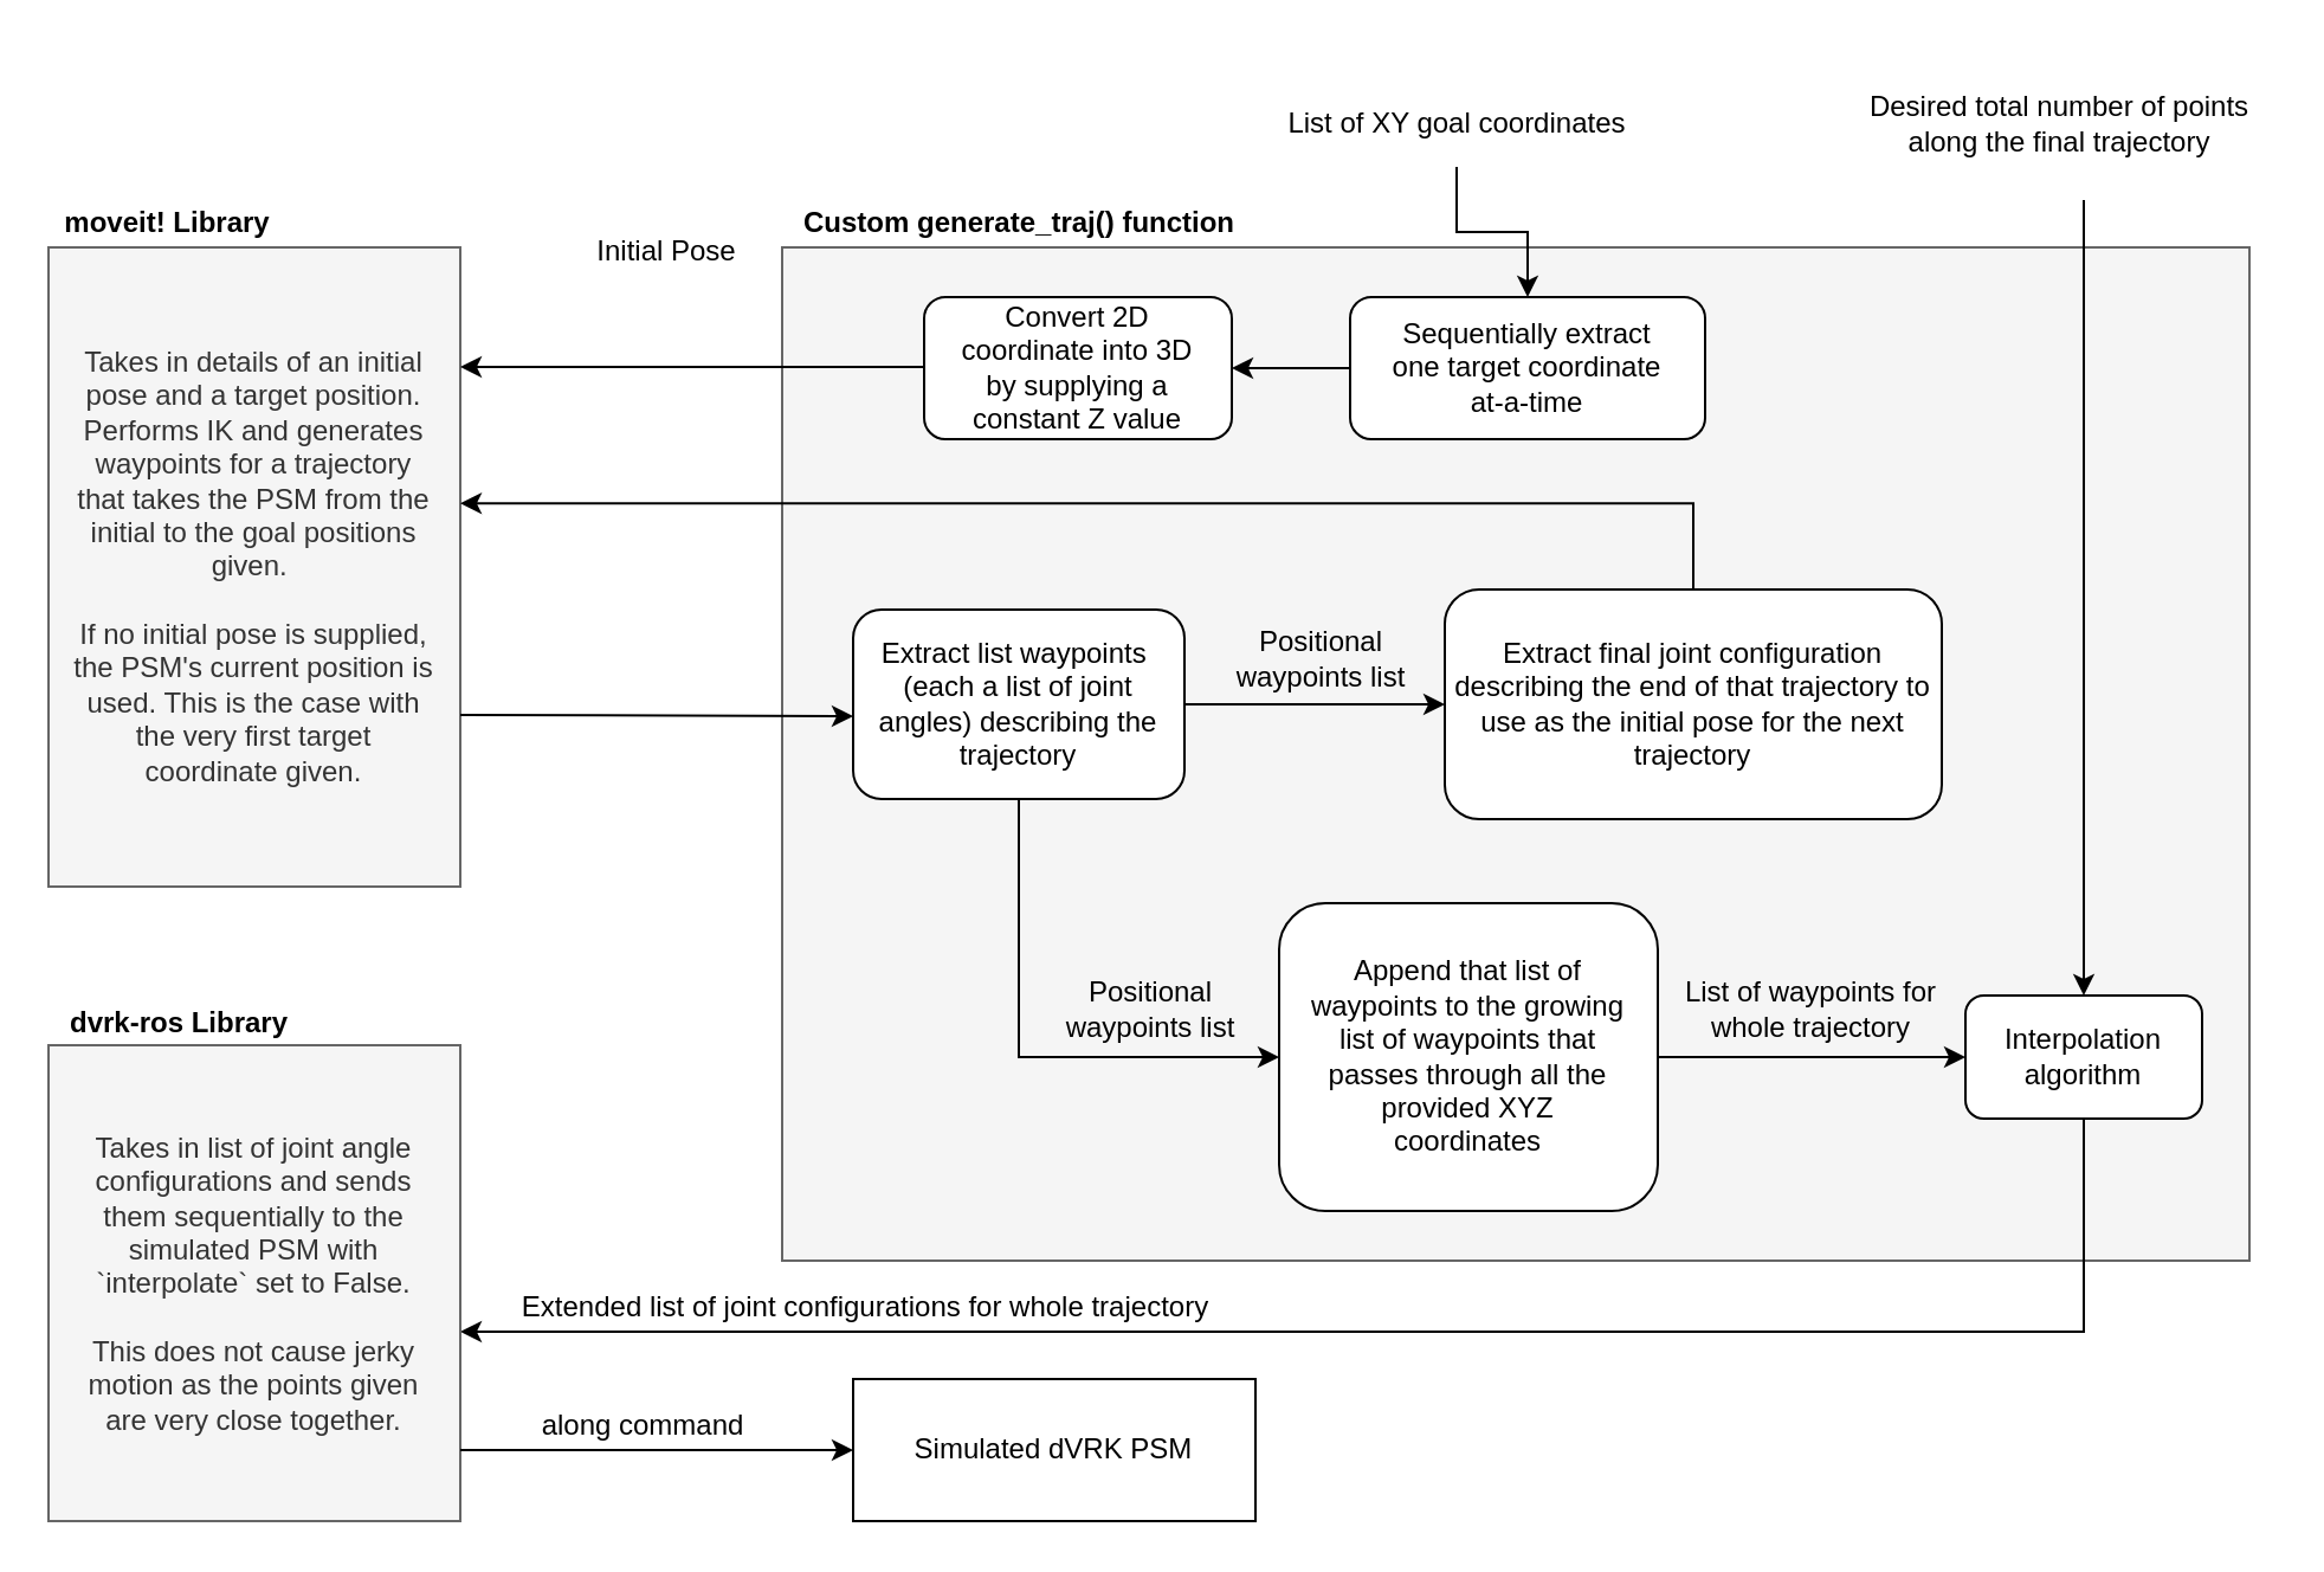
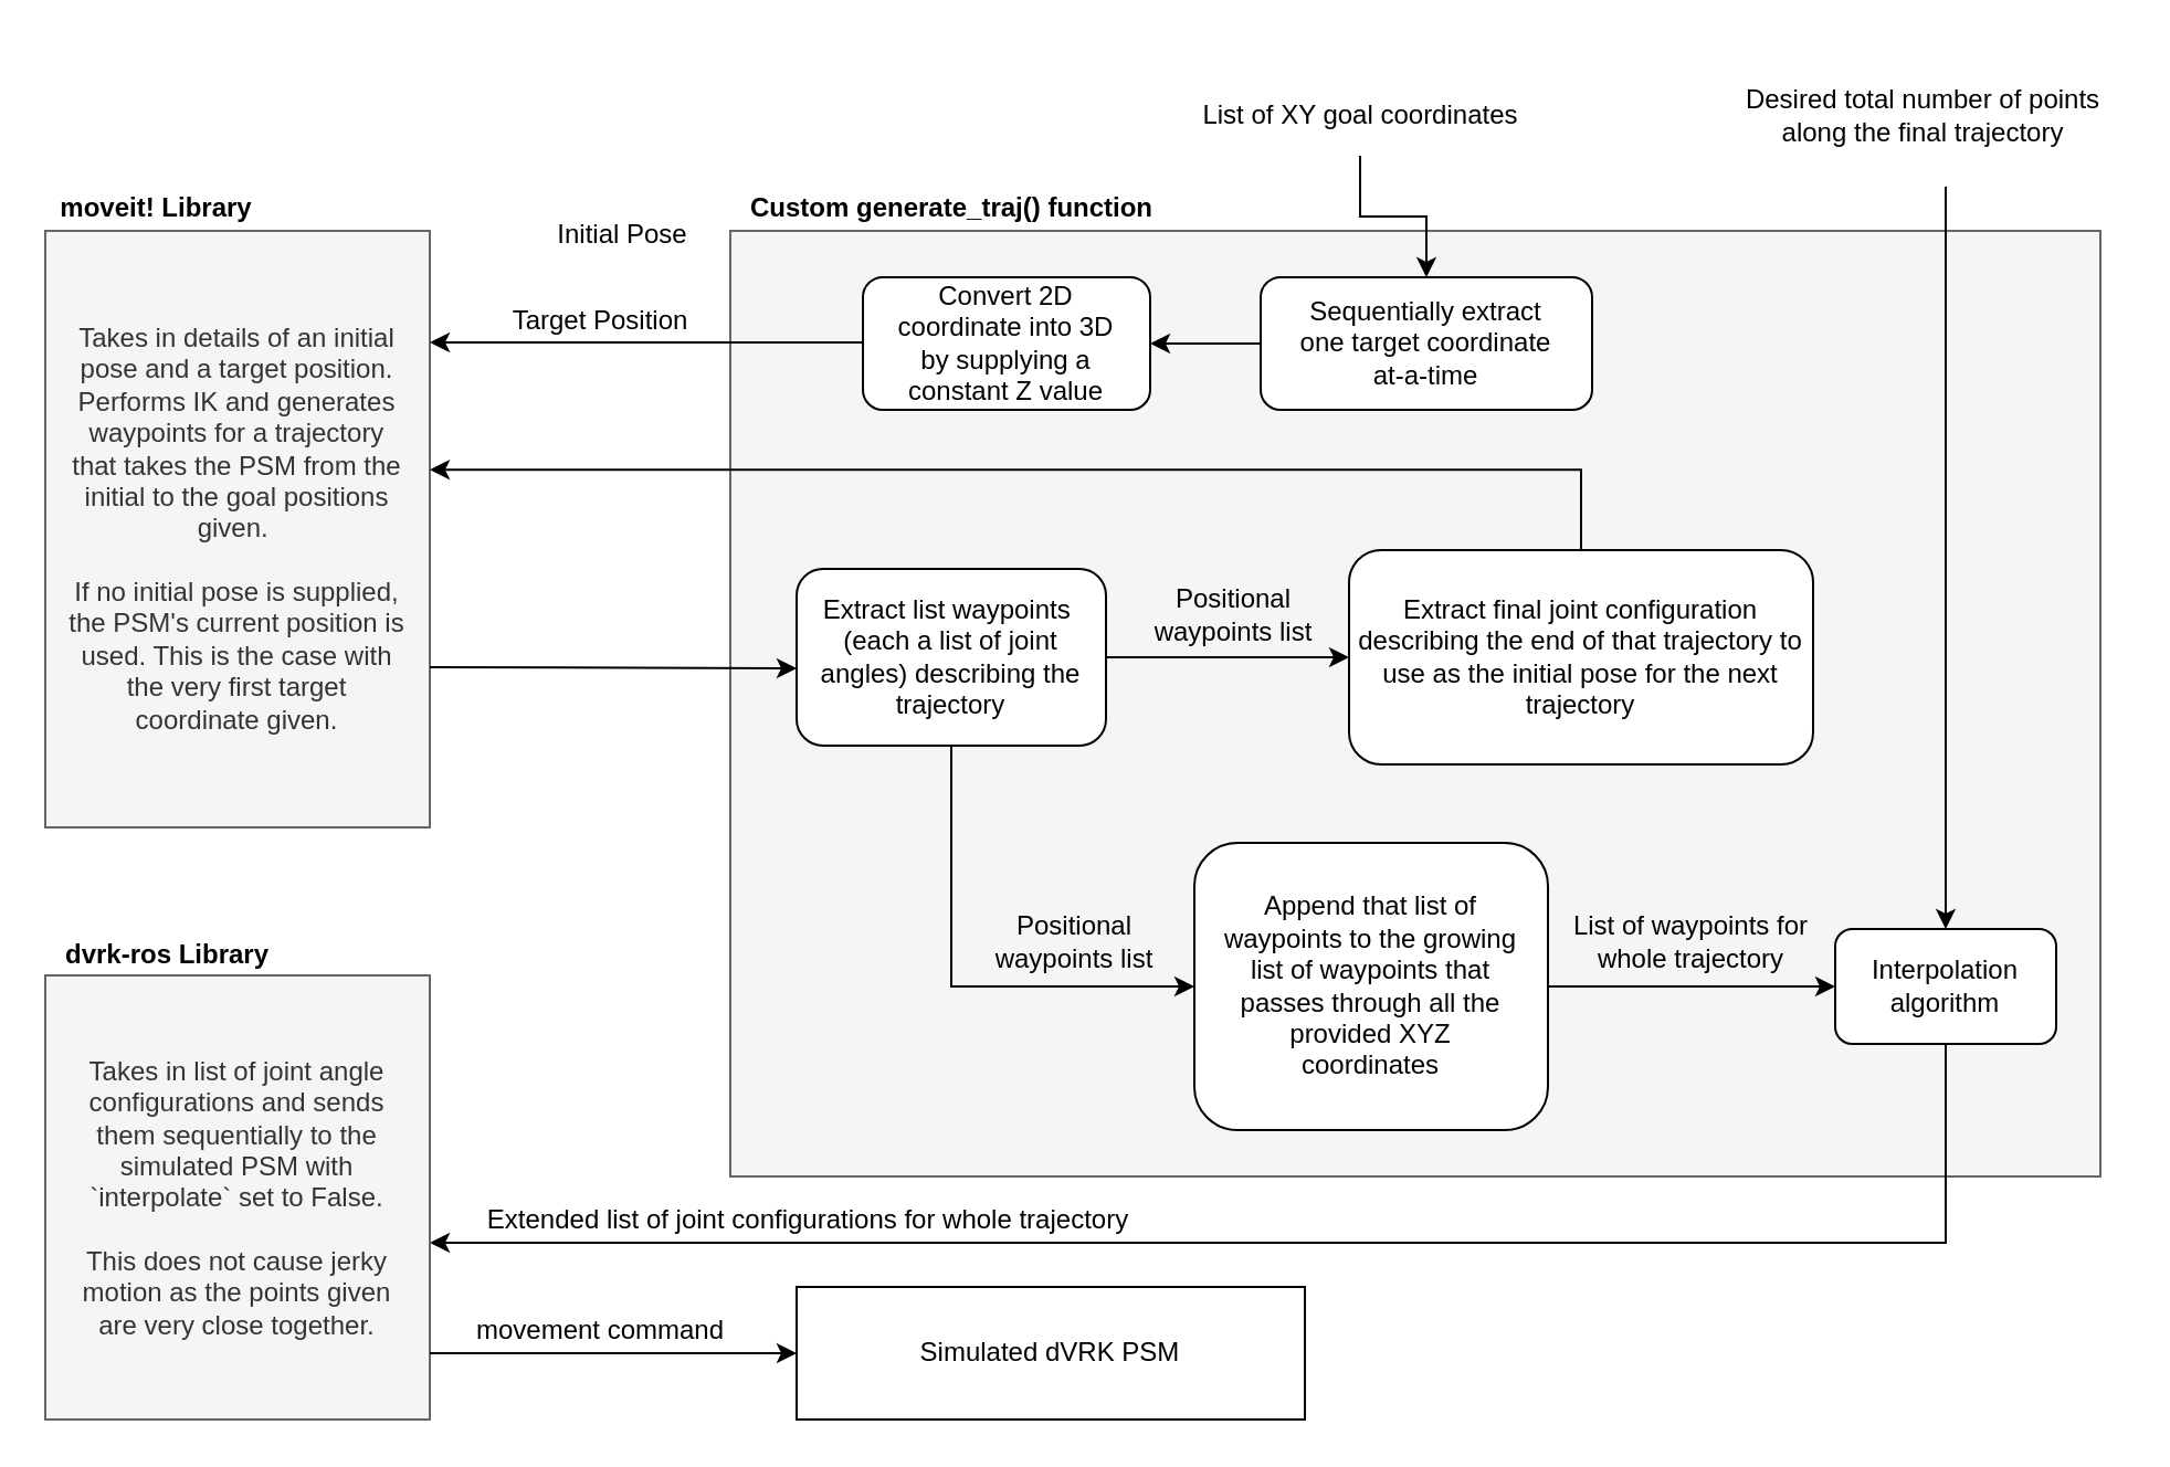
  <mxCell id="0" />
  <mxCell id="1" parent="0" />
  <mxCell id="2" value="" style="rounded=0;whiteSpace=wrap;html=1;fillColor=#f5f5f5;strokeColor=#666666;fontColor=#333333;" vertex="1" parent="1"><mxGeometry x="330" y="104" width="620" height="428" as="geometry" /></mxCell>
  <mxCell id="3" value="Takes in details of an initial pose and a target position. Performs IK and generates waypoints for a trajectory that takes the PSM from the initial to the goal positions given.&amp;nbsp;&lt;br&gt;&lt;br&gt;If no initial pose is supplied, the PSM's current position is used. This is the case with the very first target coordinate given." style="rounded=0;whiteSpace=wrap;html=1;spacingLeft=10;spacingRight=10;fillColor=#f5f5f5;strokeColor=#666666;fontColor=#333333;" vertex="1" parent="1"><mxGeometry x="20" y="104" width="174" height="270" as="geometry" /></mxCell>
  <mxCell id="4" style="edgeStyle=orthogonalEdgeStyle;rounded=0;orthogonalLoop=1;jettySize=auto;html=1;" edge="1" parent="1" source="5" target="21"><mxGeometry relative="1" as="geometry" /></mxCell>
  <mxCell id="5" value="Sequentially extract one target coordinate at-a-time" style="rounded=1;whiteSpace=wrap;html=1;spacingLeft=10;spacingRight=10;" vertex="1" parent="1"><mxGeometry x="570" y="125" width="150" height="60" as="geometry" /></mxCell>
+ <mxCell id="6" value="Target Position" style="text;html=1;align=center;verticalAlign=middle;resizable=0;points=[];autosize=1;" vertex="1" parent="1"><mxGeometry x="226" y="135" width="90" height="20" as="geometry" /></mxCell>
  <mxCell id="7" value="" style="endArrow=classic;html=1;exitX=1;exitY=0.75;exitDx=0;exitDy=0;" edge="1" parent="1"><mxGeometry width="50" height="50" relative="1" as="geometry"><mxPoint x="194" y="301.5" as="sourcePoint" /><mxPoint x="360" y="302" as="targetPoint" /></mxGeometry></mxCell>
  <mxCell id="8" style="edgeStyle=orthogonalEdgeStyle;rounded=0;orthogonalLoop=1;jettySize=auto;html=1;exitX=1;exitY=0.5;exitDx=0;exitDy=0;entryX=0;entryY=0.5;entryDx=0;entryDy=0;" edge="1" parent="1" source="10" target="13"><mxGeometry relative="1" as="geometry" /></mxCell>
  <mxCell id="9" style="edgeStyle=orthogonalEdgeStyle;rounded=0;orthogonalLoop=1;jettySize=auto;html=1;entryX=0;entryY=0.5;entryDx=0;entryDy=0;" edge="1" parent="1" source="10" target="15"><mxGeometry relative="1" as="geometry"><Array as="points"><mxPoint x="430" y="446" /></Array></mxGeometry></mxCell>
  <mxCell id="10" value="Extract list waypoints&amp;nbsp; (each a list of joint angles) describing the trajectory" style="rounded=1;whiteSpace=wrap;html=1;" vertex="1" parent="1"><mxGeometry x="360" y="257" width="140" height="80" as="geometry" /></mxCell>
  <mxCell id="11" value="Initial Pose" style="text;html=1;align=center;verticalAlign=middle;resizable=0;points=[];autosize=1;" vertex="1" parent="1"><mxGeometry x="246" y="96" width="70" height="20" as="geometry" /></mxCell>
  <mxCell id="12" style="edgeStyle=orthogonalEdgeStyle;rounded=0;orthogonalLoop=1;jettySize=auto;html=1;entryX=1;entryY=0.419;entryDx=0;entryDy=0;entryPerimeter=0;" edge="1" parent="1" source="13"><mxGeometry relative="1" as="geometry"><mxPoint x="194" y="212.13" as="targetPoint" /><Array as="points"><mxPoint x="715" y="212" /></Array></mxGeometry></mxCell>
  <mxCell id="13" value="Extract final joint configuration describing the end of that trajectory to use as the initial pose for the next trajectory" style="rounded=1;whiteSpace=wrap;html=1;" vertex="1" parent="1"><mxGeometry x="610" y="248.5" width="210" height="97" as="geometry" /></mxCell>
  <mxCell id="14" style="edgeStyle=orthogonalEdgeStyle;rounded=0;orthogonalLoop=1;jettySize=auto;html=1;" edge="1" parent="1" source="15" target="23"><mxGeometry relative="1" as="geometry" /></mxCell>
  <mxCell id="15" value="Append that list of waypoints to the growing list of waypoints that passes through all the provided XYZ coordinates" style="rounded=1;whiteSpace=wrap;html=1;spacingLeft=10;spacingRight=10;" vertex="1" parent="1"><mxGeometry x="540" y="381" width="160" height="130" as="geometry" /></mxCell>
  <mxCell id="16" value="moveit! Library" style="text;html=1;align=center;verticalAlign=middle;resizable=0;points=[];autosize=1;fontStyle=1" vertex="1" parent="1"><mxGeometry x="20" y="84" width="100" height="20" as="geometry" /></mxCell>
  <mxCell id="17" value="Positional waypoints list" style="text;html=1;strokeColor=none;fillColor=none;align=center;verticalAlign=middle;whiteSpace=wrap;rounded=0;" vertex="1" parent="1"><mxGeometry x="441" y="410" width="90" height="32" as="geometry" /></mxCell>
  <mxCell id="18" value="Positional waypoints list" style="text;html=1;strokeColor=none;fillColor=none;align=center;verticalAlign=middle;whiteSpace=wrap;rounded=0;" vertex="1" parent="1"><mxGeometry x="513" y="268" width="90" height="20" as="geometry" /></mxCell>
  <mxCell id="19" value="List of waypoints for whole trajectory" style="text;html=1;strokeColor=none;fillColor=none;align=center;verticalAlign=middle;whiteSpace=wrap;rounded=0;" vertex="1" parent="1"><mxGeometry x="710" y="411" width="110" height="30" as="geometry" /></mxCell>
  <mxCell id="20" style="edgeStyle=orthogonalEdgeStyle;rounded=0;orthogonalLoop=1;jettySize=auto;html=1;entryX=1;entryY=0.25;entryDx=0;entryDy=0;" edge="1" parent="1" source="21"><mxGeometry relative="1" as="geometry"><mxPoint x="194" y="154.5" as="targetPoint" /></mxGeometry></mxCell>
  <mxCell id="21" value="Convert 2D coordinate into 3D by supplying a constant Z value" style="rounded=1;whiteSpace=wrap;html=1;spacingLeft=10;spacingRight=10;" vertex="1" parent="1"><mxGeometry x="390" y="125" width="130" height="60" as="geometry" /></mxCell>
  <mxCell id="22" style="edgeStyle=orthogonalEdgeStyle;rounded=0;orthogonalLoop=1;jettySize=auto;html=1;entryX=1;entryY=0.602;entryDx=0;entryDy=0;entryPerimeter=0;" edge="1" parent="1" source="23" target="28"><mxGeometry relative="1" as="geometry"><Array as="points"><mxPoint x="880" y="562" /></Array></mxGeometry></mxCell>
  <mxCell id="23" value="Interpolation algorithm" style="rounded=1;whiteSpace=wrap;html=1;" vertex="1" parent="1"><mxGeometry x="830" y="420" width="100" height="52" as="geometry" /></mxCell>
  <mxCell id="24" style="edgeStyle=orthogonalEdgeStyle;rounded=0;orthogonalLoop=1;jettySize=auto;html=1;entryX=0.5;entryY=0;entryDx=0;entryDy=0;" edge="1" parent="1" source="25" target="23"><mxGeometry relative="1" as="geometry"><Array as="points"><mxPoint x="880" y="92" /><mxPoint x="880" y="92" /></Array></mxGeometry></mxCell>
  <mxCell id="25" value="&lt;span&gt;Desired total number of points along the final trajectory&lt;/span&gt;" style="text;html=1;strokeColor=none;fillColor=none;align=center;verticalAlign=middle;whiteSpace=wrap;rounded=0;" vertex="1" parent="1"><mxGeometry x="780" y="20" width="180" height="64" as="geometry" /></mxCell>
  <mxCell id="26" style="edgeStyle=orthogonalEdgeStyle;rounded=0;orthogonalLoop=1;jettySize=auto;html=1;" edge="1" parent="1" source="27" target="5"><mxGeometry relative="1" as="geometry" /></mxCell>
  <mxCell id="27" value="&lt;span&gt;List of XY goal coordinates&lt;/span&gt;" style="text;html=1;strokeColor=none;fillColor=none;align=center;verticalAlign=middle;whiteSpace=wrap;rounded=0;" vertex="1" parent="1"><mxGeometry x="535.5" y="34" width="159" height="36" as="geometry" /></mxCell>
  <mxCell id="28" value="Takes in list of joint angle configurations and sends them sequentially to the simulated PSM with `interpolate` set to False.&lt;br&gt;&lt;br&gt;This does not cause jerky motion as the points given are very close together." style="rounded=0;whiteSpace=wrap;html=1;spacingLeft=10;spacingRight=10;fillColor=#f5f5f5;strokeColor=#666666;fontColor=#333333;" vertex="1" parent="1"><mxGeometry x="20" y="441" width="174" height="201" as="geometry" /></mxCell>
  <mxCell id="29" value="dvrk-ros Library" style="text;html=1;align=center;verticalAlign=middle;resizable=0;points=[];autosize=1;fontStyle=1" vertex="1" parent="1"><mxGeometry x="20" y="422" width="110" height="20" as="geometry" /></mxCell>
  <mxCell id="30" value="Custom&amp;nbsp;generate_traj() function" style="text;html=1;align=center;verticalAlign=middle;resizable=0;points=[];autosize=1;fontStyle=1" vertex="1" parent="1"><mxGeometry x="330" y="84" width="200" height="20" as="geometry" /></mxCell>
- <mxCell id="31" value="Simulated dVRK PSM" style="rounded=0;whiteSpace=wrap;html=1;" vertex="1" parent="1"><mxGeometry x="360" y="582" width="170" height="60" as="geometry" /></mxCell>
+ <mxCell id="31" value="Simulated dVRK PSM" style="rounded=0;whiteSpace=wrap;html=1;" vertex="1" parent="1"><mxGeometry x="360" y="582" width="230" height="60" as="geometry" /></mxCell>
  <mxCell id="32" value="" style="endArrow=classic;html=1;entryX=0;entryY=0.5;entryDx=0;entryDy=0;exitX=1;exitY=0.851;exitDx=0;exitDy=0;exitPerimeter=0;" edge="1" parent="1" source="28" target="31"><mxGeometry width="50" height="50" relative="1" as="geometry"><mxPoint x="200" y="612" as="sourcePoint" /><mxPoint x="300" y="652" as="targetPoint" /></mxGeometry></mxCell>
- <mxCell id="33" value="along command" style="text;html=1;align=center;verticalAlign=middle;resizable=0;points=[];autosize=1;" vertex="1" parent="1"><mxGeometry x="206" y="592" width="130" height="20" as="geometry" /></mxCell>
+ <mxCell id="33" value="movement command" style="text;html=1;align=center;verticalAlign=middle;resizable=0;points=[];autosize=1;" vertex="1" parent="1"><mxGeometry x="206" y="592" width="130" height="20" as="geometry" /></mxCell>
  <mxCell id="34" value="Extended list of joint configurations for whole trajectory" style="text;html=1;align=center;verticalAlign=middle;resizable=0;points=[];autosize=1;" vertex="1" parent="1"><mxGeometry x="210" y="542" width="310" height="20" as="geometry" /></mxCell>
